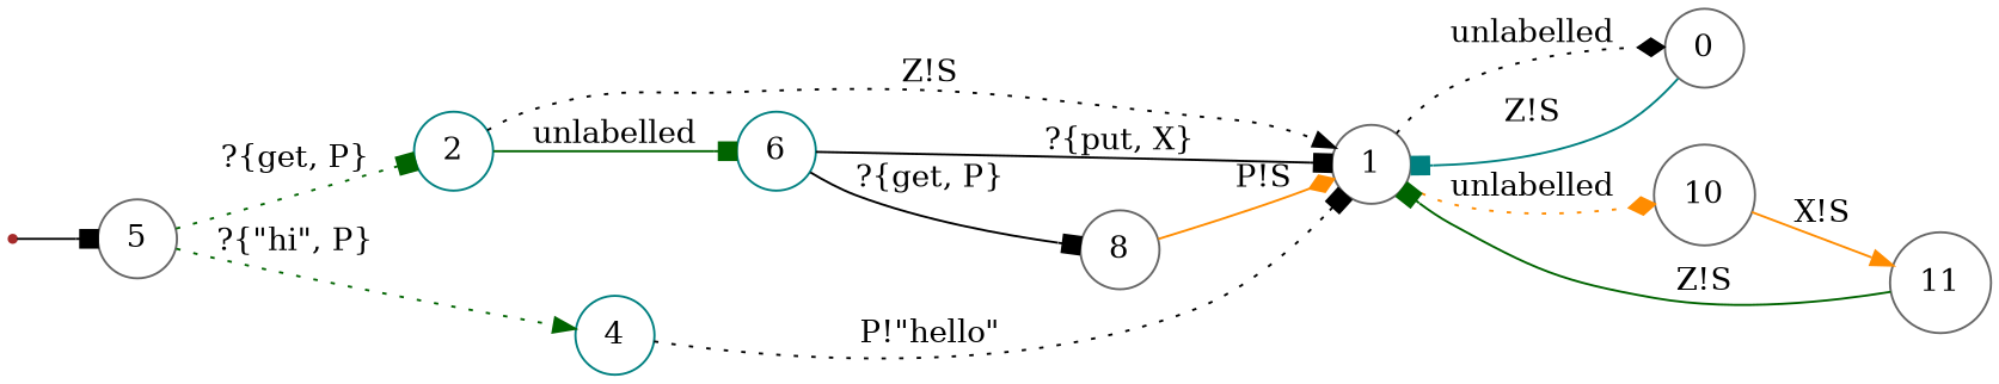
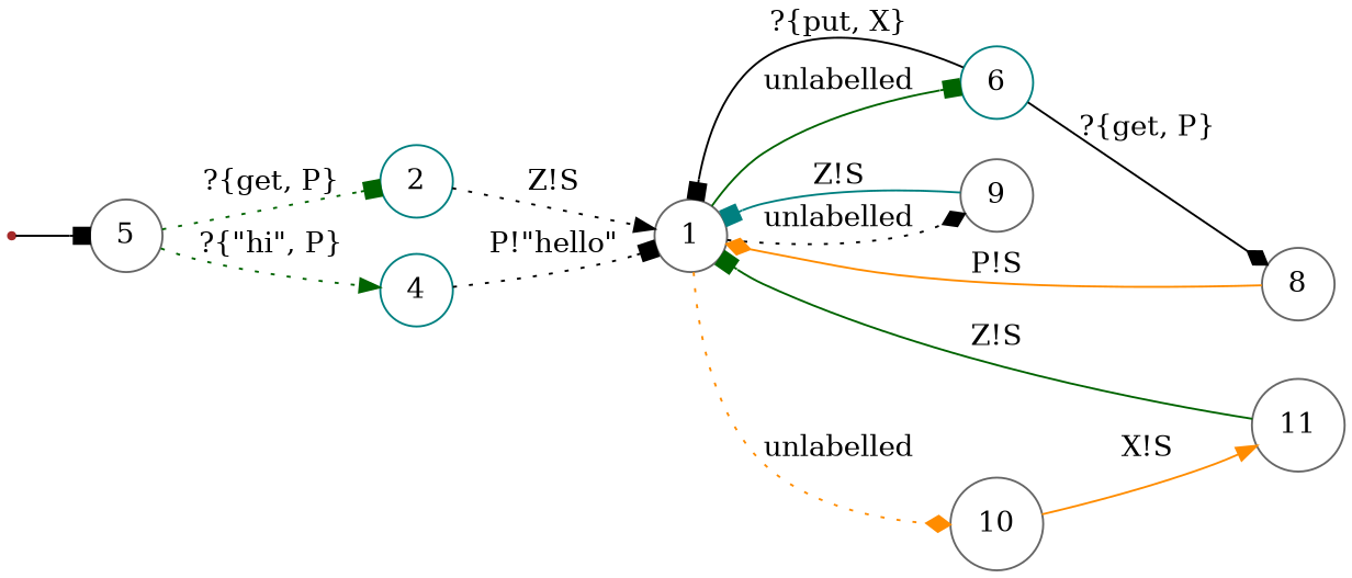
  digraph {
    rankdir=LR
    node [color=gray40 shape=circle]
    edge [arrowhead=box color=black style=solid]
    START [color=brown shape=point]
    n2 [label=5]
    2 [color=teal]
    4 [color=teal]
    1
    6 [color=teal]
-   9 [label=0]
+   9
    10
    8
    11
    START -> n2
    n2 -> 2 [color=darkgreen label="?{get, P}" style=dotted]
    n2 -> 4 [arrowhead=normal color=darkgreen label="?{\"hi\", P}" style=dotted]
    2 -> 1 [arrowhead=normal label="Z!S" style=dotted]
    4 -> 1 [label="P!\"hello\"" style=dotted]
-   2 -> 6 [color=darkgreen label=unlabelled]
+   1 -> 6 [color=darkgreen label=unlabelled]
    1 -> 9 [arrowhead=diamond label=unlabelled style=dotted]
    1 -> 10 [arrowhead=diamond color=darkorange label=unlabelled style=dotted]
    6 -> 1 [label="?{put, X}"]
-   6 -> 8 [label="?{get, P}"]
+   6 -> 8 [arrowhead=diamond label="?{get, P}"]
    9 -> 1 [color=teal label="Z!S"]
    10 -> 11 [arrowhead=normal color=darkorange label="X!S"]
    8 -> 1 [arrowhead=diamond color=darkorange label="P!S"]
    11 -> 1 [color=darkgreen label="Z!S"]
  }
